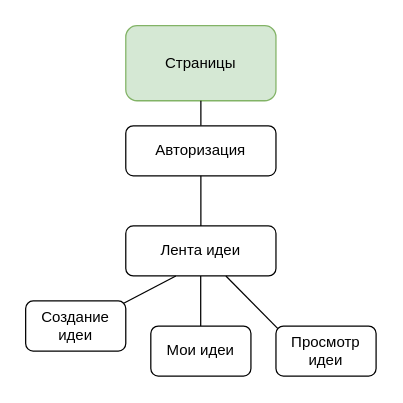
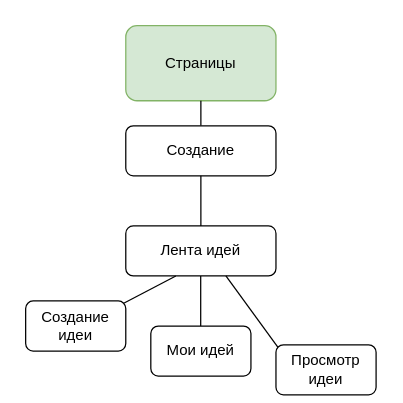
  <mxCell id="0" />
  <mxCell id="1" parent="0" />
  <mxCell id="2" value="Страницы" style="rounded=1;whiteSpace=wrap;html=1;fillColor=#d5e8d4;strokeColor=#82b366;" vertex="1" parent="1"><mxGeometry x="100" y="20" width="120" height="60" as="geometry" /></mxCell>
  <mxCell id="3" value="" style="endArrow=none;html=1;rounded=0;entryX=0.5;entryY=1;entryDx=0;entryDy=0;" edge="1" parent="1" target="2"><mxGeometry width="50" height="50" relative="1" as="geometry"><mxPoint x="160" y="100" as="sourcePoint" /><mxPoint x="240" y="130" as="targetPoint" /></mxGeometry></mxCell>
- <mxCell id="4" value="Авторизация" style="rounded=1;whiteSpace=wrap;html=1;" vertex="1" parent="1"><mxGeometry x="100" y="100" width="120" height="40" as="geometry" /></mxCell>
+ <mxCell id="4" value="Создание" style="rounded=1;whiteSpace=wrap;html=1;" vertex="1" parent="1"><mxGeometry x="100" y="100" width="120" height="40" as="geometry" /></mxCell>
  <mxCell id="5" value="" style="endArrow=none;html=1;rounded=0;entryX=0.5;entryY=1;entryDx=0;entryDy=0;" edge="1" parent="1"><mxGeometry width="50" height="50" relative="1" as="geometry"><mxPoint x="160" y="180" as="sourcePoint" /><mxPoint x="160" y="140" as="targetPoint" /></mxGeometry></mxCell>
- <mxCell id="6" value="Лента идеи" style="rounded=1;whiteSpace=wrap;html=1;" vertex="1" parent="1"><mxGeometry x="100" y="180" width="120" height="40" as="geometry" /></mxCell>
+ <mxCell id="6" value="Лента идей" style="rounded=1;whiteSpace=wrap;html=1;" vertex="1" parent="1"><mxGeometry x="100" y="180" width="120" height="40" as="geometry" /></mxCell>
  <mxCell id="7" value="" style="endArrow=none;html=1;rounded=0;entryX=0.5;entryY=1;entryDx=0;entryDy=0;exitX=0.97;exitY=0.054;exitDx=0;exitDy=0;exitPerimeter=0;" edge="1" parent="1" source="9"><mxGeometry width="50" height="50" relative="1" as="geometry"><mxPoint x="100" y="260" as="sourcePoint" /><mxPoint x="140" y="220" as="targetPoint" /></mxGeometry></mxCell>
  <mxCell id="8" value="" style="endArrow=none;html=1;rounded=0;exitX=0.024;exitY=0.061;exitDx=0;exitDy=0;exitPerimeter=0;" edge="1" parent="1" source="10"><mxGeometry width="50" height="50" relative="1" as="geometry"><mxPoint x="220" y="260" as="sourcePoint" /><mxPoint x="180" y="220" as="targetPoint" /></mxGeometry></mxCell>
  <mxCell id="9" value="Создание идеи" style="rounded=1;whiteSpace=wrap;html=1;" vertex="1" parent="1"><mxGeometry x="20" y="240" width="80" height="40" as="geometry" /></mxCell>
- <mxCell id="10" value="Просмотр идеи" style="rounded=1;whiteSpace=wrap;html=1;" vertex="1" parent="1"><mxGeometry x="220" y="260" width="80" height="40" as="geometry" /></mxCell>
+ <mxCell id="10" value="Просмотр идеи" style="rounded=1;whiteSpace=wrap;html=1;" vertex="1" parent="1"><mxGeometry x="220" y="275" width="80" height="40" as="geometry" /></mxCell>
  <mxCell id="11" value="" style="endArrow=none;html=1;rounded=0;entryX=0.5;entryY=1;entryDx=0;entryDy=0;" edge="1" parent="1"><mxGeometry width="50" height="50" relative="1" as="geometry"><mxPoint x="159.86" y="260" as="sourcePoint" /><mxPoint x="159.86" y="220" as="targetPoint" /></mxGeometry></mxCell>
- <mxCell id="12" value="Мои идеи" style="rounded=1;whiteSpace=wrap;html=1;" vertex="1" parent="1"><mxGeometry x="120" y="260" width="80" height="40" as="geometry" /></mxCell>
+ <mxCell id="12" value="Мои идей" style="rounded=1;whiteSpace=wrap;html=1;" vertex="1" parent="1"><mxGeometry x="120" y="260" width="80" height="40" as="geometry" /></mxCell>
